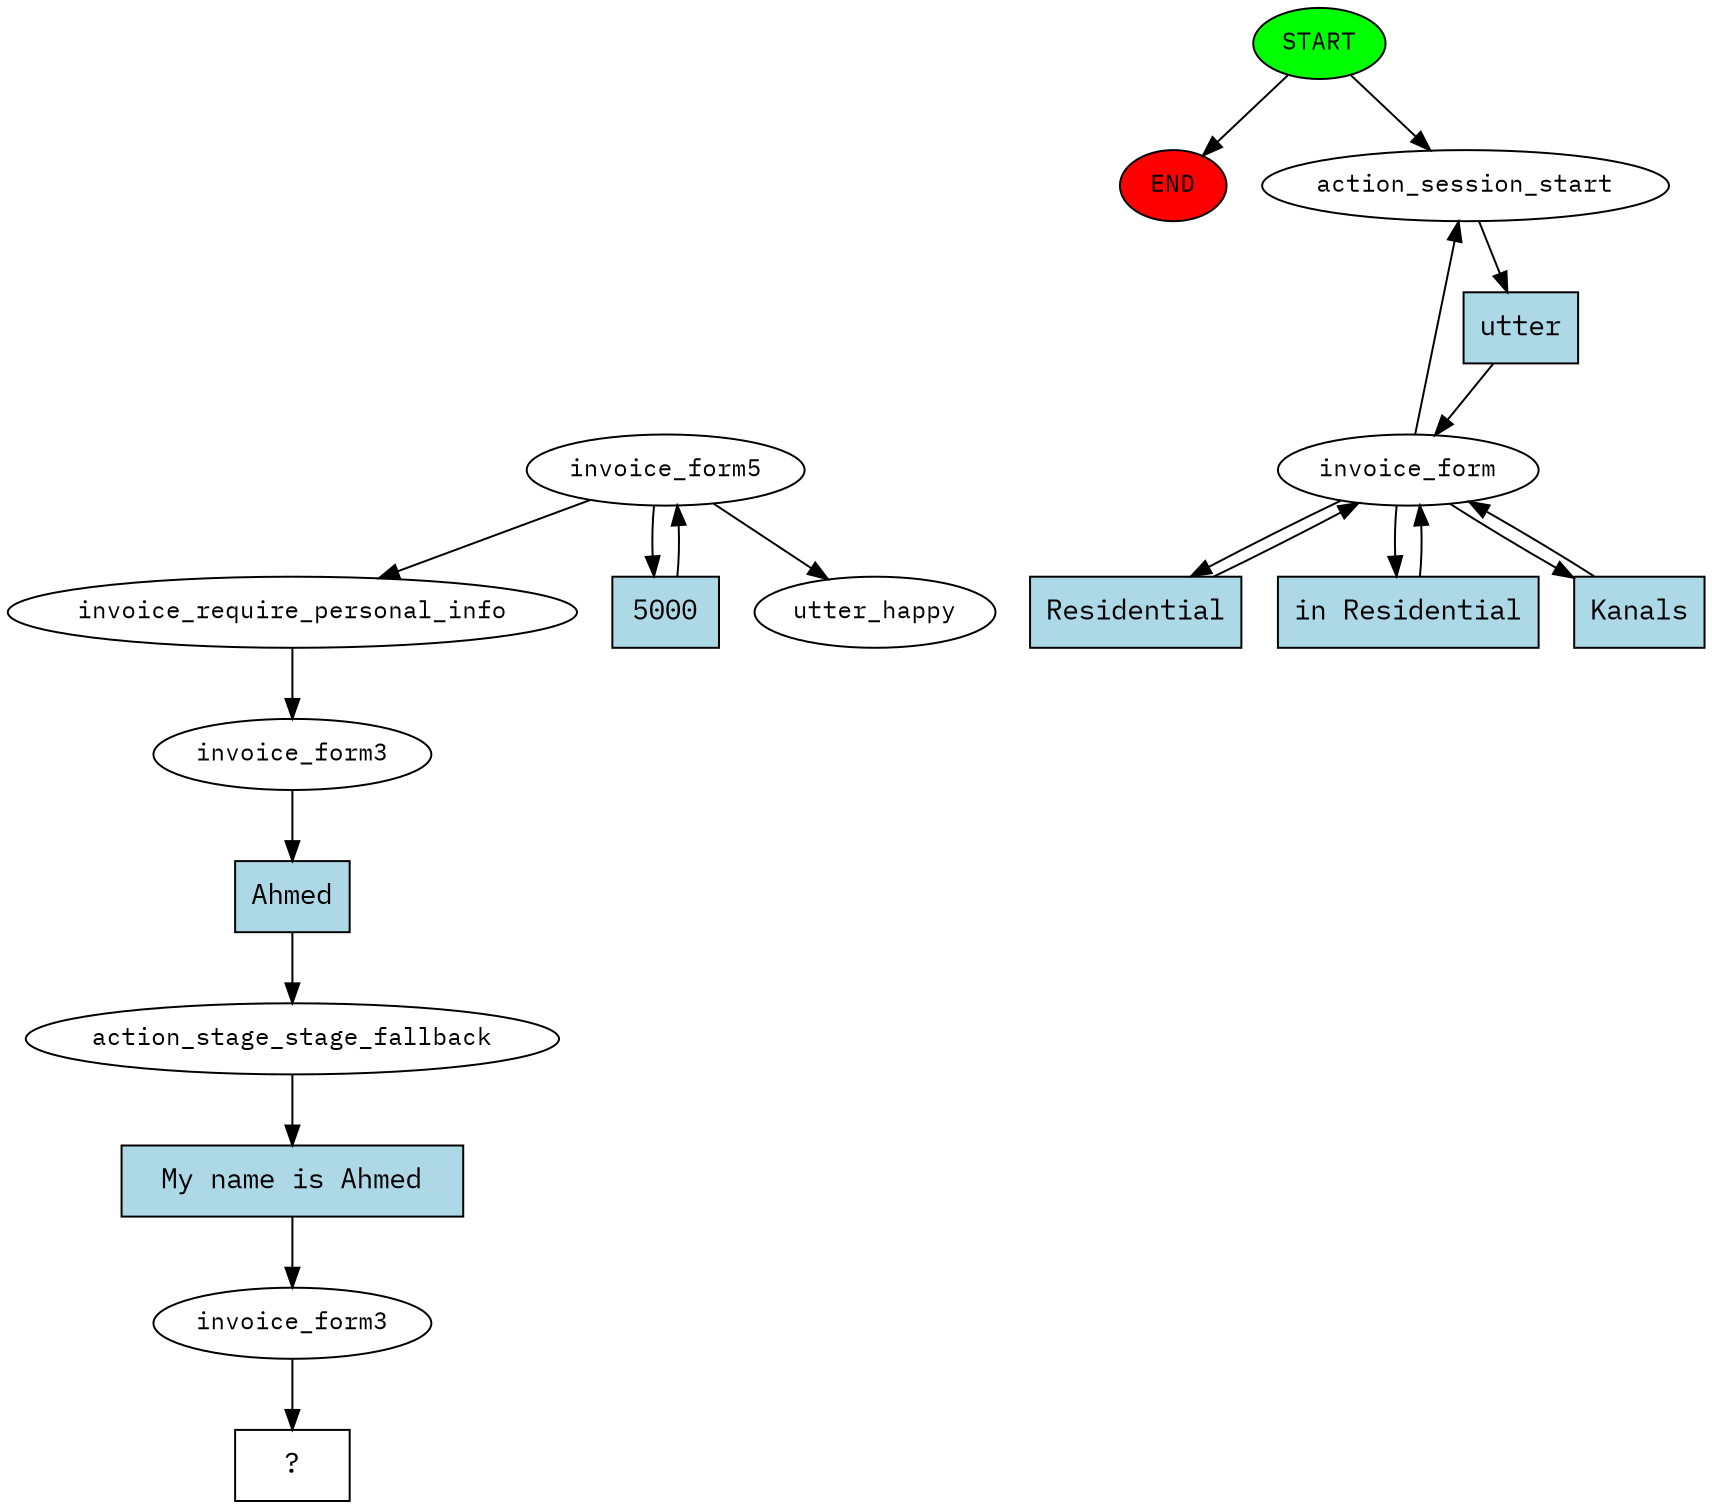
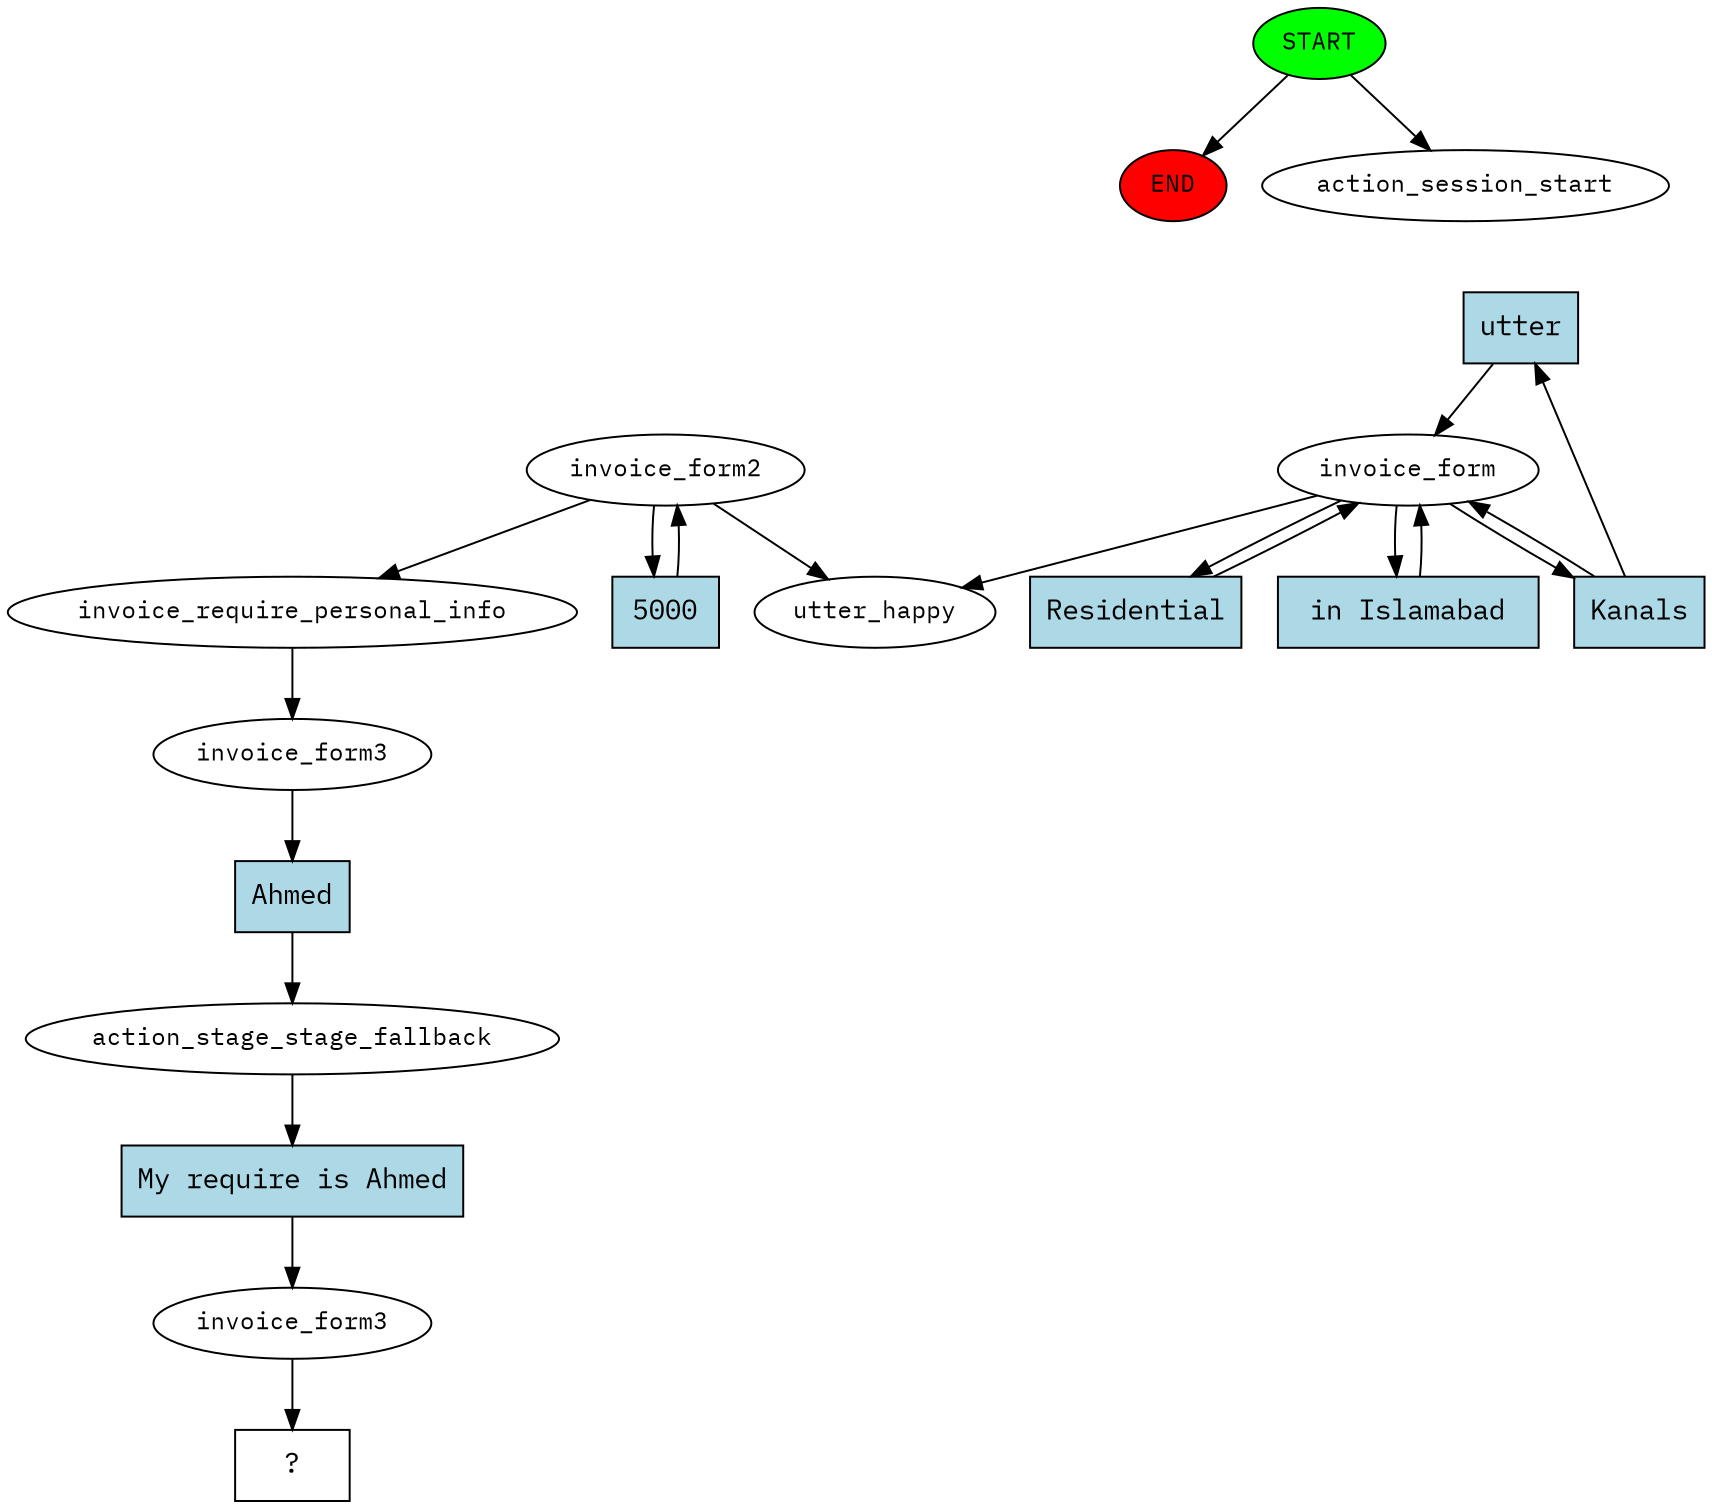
  digraph {
    fontname="IBM Plex Mono"
    node [fontname="IBM Plex Mono" fontsize=12]
    edge [fontname="IBM Plex Mono"]
    n1 [fillcolor=green label=START style=filled]
    n2 [fillcolor=red label=END style=filled]
    n3 [label=action_session_start]
    n4 [fillcolor=lightblue label=utter shape=rect style=filled fontsize=""]
    n5 [label=invoice_form]
    n6 [label=utter_happy]
    n7 [fillcolor=lightblue label=Residential shape=rect style=filled fontsize=""]
-   n8 [fillcolor=lightblue label="in Residential" shape=rect style=filled fontsize=""]
+   n8 [fillcolor=lightblue label="in Islamabad" shape=rect style=filled fontsize=""]
    n9 [fillcolor=lightblue label=Kanals shape=rect style=filled fontsize=""]
-   n10 [label=invoice_form5]
+   n10 [label=invoice_form2]
    n11 [label=invoice_require_personal_info]
    n12 [fillcolor=lightblue label=5000 shape=rect style=filled fontsize=""]
    n13 [label=invoice_form3]
    n14 [fillcolor=lightblue label=Ahmed shape=rect style=filled fontsize=""]
    n15 [label=action_stage_stage_fallback]
-   n16 [fillcolor=lightblue label="My name is Ahmed" shape=rect style=filled fontsize=""]
+   n16 [fillcolor=lightblue label="My require is Ahmed" shape=rect style=filled fontsize=""]
    n17 [label=invoice_form3]
    n18 [label="  ?  " shape=rect fontsize=""]
    n1 -> n2
    n1 -> n3
-   n3 -> n4
+   n9 -> n4
    n4 -> n5
-   n5 -> n3
+   n5 -> n6
    n5 -> n7
    n5 -> n8
    n5 -> n9
    n7 -> n5
    n8 -> n5
    n9 -> n5
    n10 -> n6
    n10 -> n11
    n10 -> n12
    n11 -> n13
    n12 -> n10
    n13 -> n14
    n14 -> n15
    n15 -> n16
    n16 -> n17
    n17 -> n18
  }
